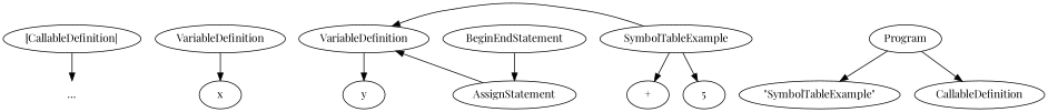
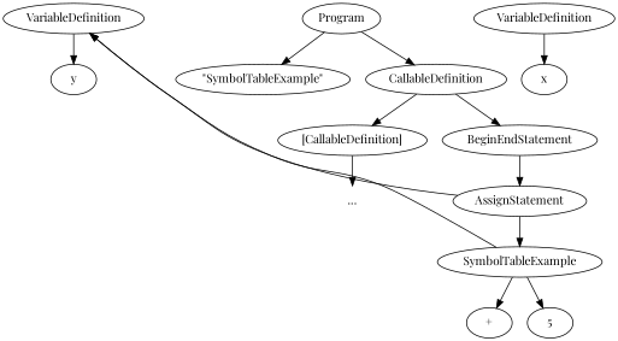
  digraph {
    fontname="Playfair Display"
    ordering=out
    rankdir=TR
    node [fontname="Playfair Display"]
    edge [fontname="Playfair Display"]
    "..." [shape=plaintext]
    n2 [label=VariableDefinition]
    x
    n4 [label=VariableDefinition]
    y
    Program
    "\"SymbolTableExample\""
    n8 [label=CallableDefinition]
    "[CallableDefinition]"
    BeginEndStatement
    AssignStatement
    n12 [label=SymbolTableExample]
    "+"
    n14 [label=5]
    n2 -> x
    n4 -> y
    Program -> "\"SymbolTableExample\""
    Program -> n8
+   n8 -> "[CallableDefinition]"
+   n8 -> BeginEndStatement
    "[CallableDefinition]" -> "..."
    BeginEndStatement -> AssignStatement
    AssignStatement -> n4 [constraint=false]
+   AssignStatement -> n12
    n12 -> n4 [constraint=false]
    n12 -> "+"
    n12 -> n14
  }
